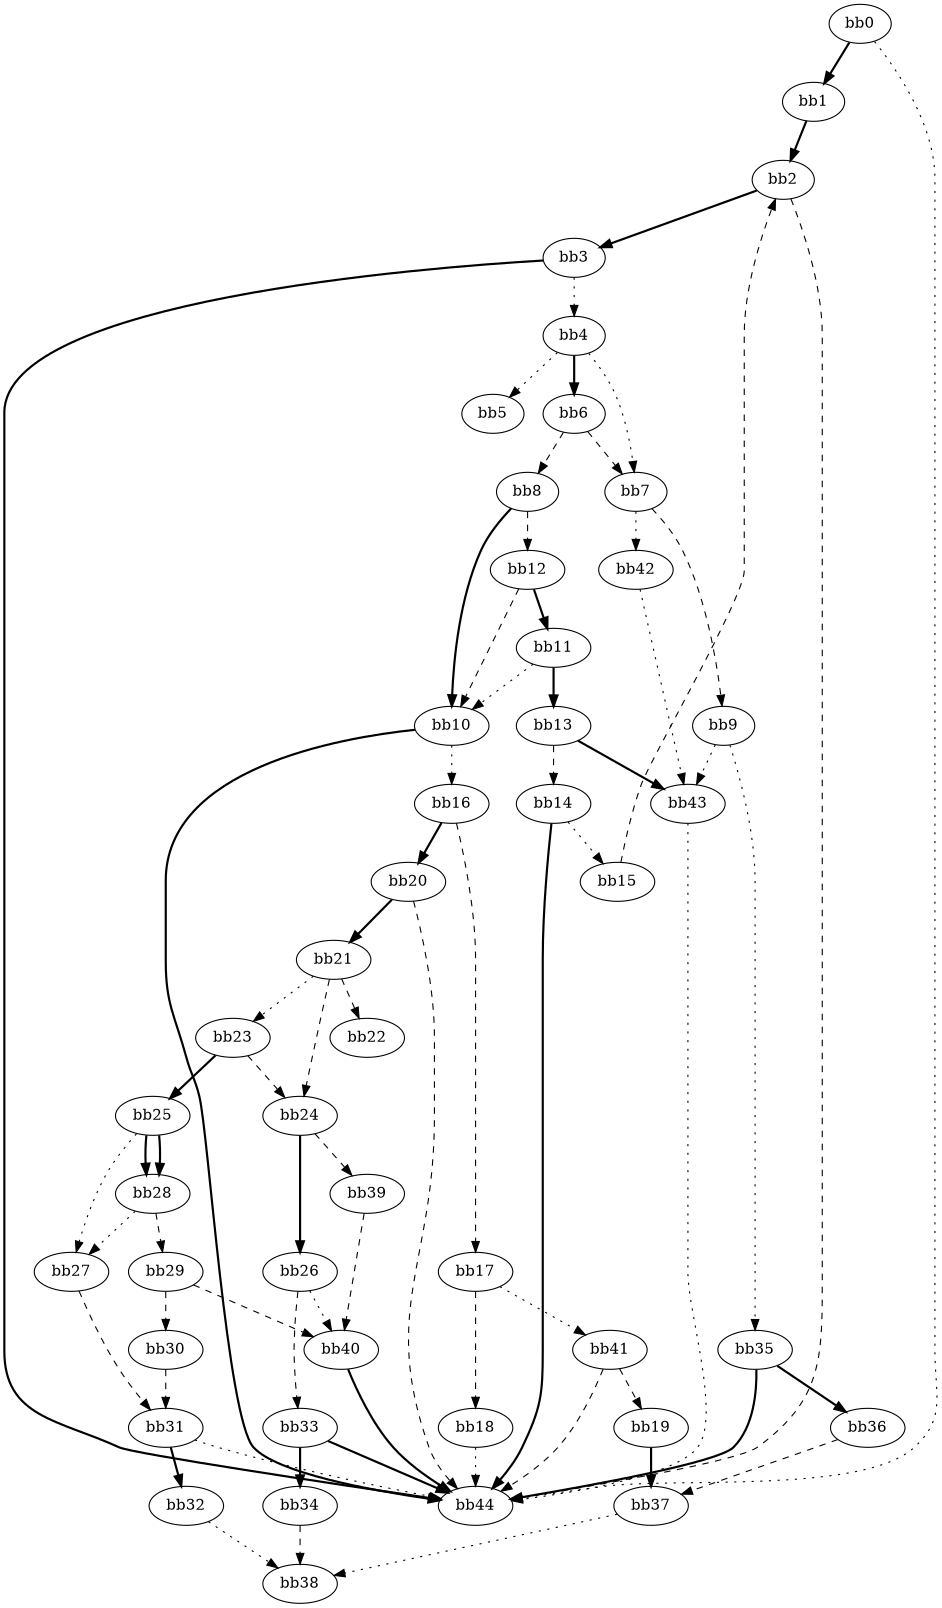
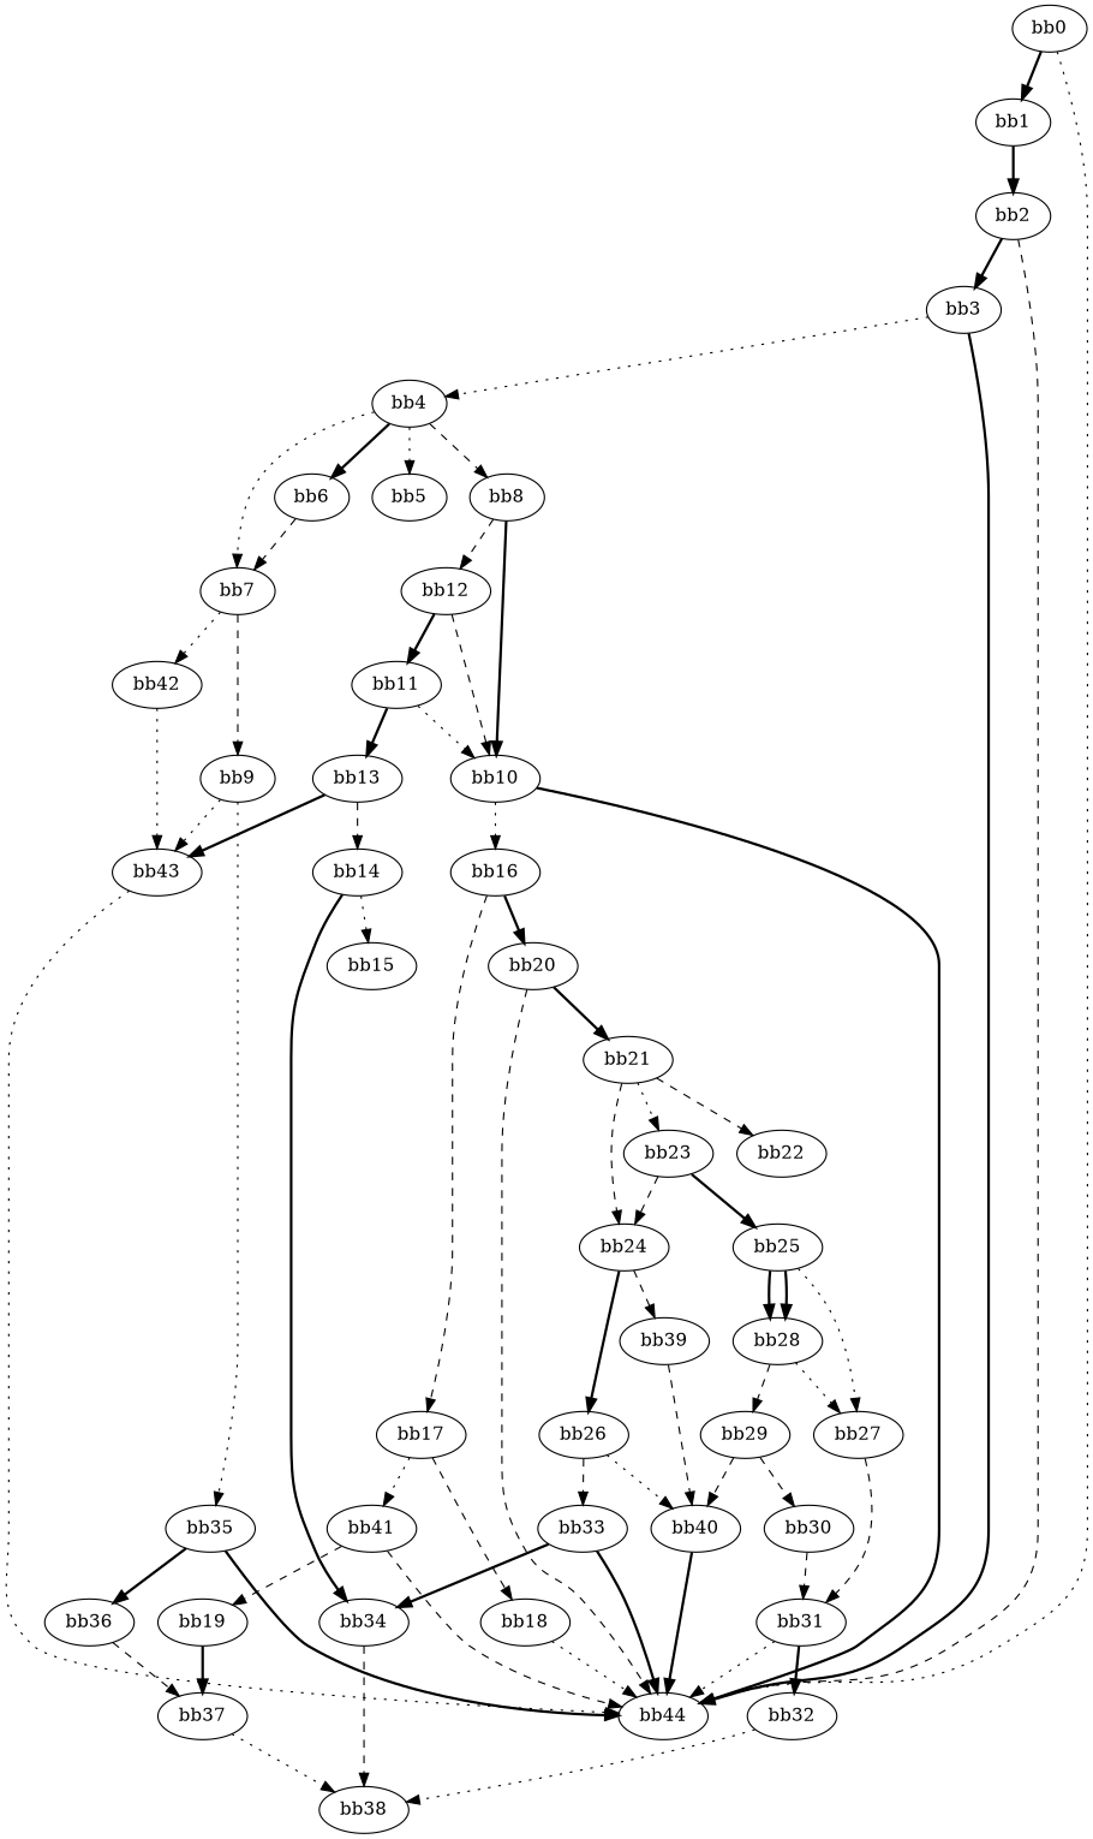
  digraph {
    edge [style=dashed]
    n1 [label="bb0\l"]
    n2 [label="bb1\l"]
    n3 [label="bb44\l"]
    n4 [label="bb2\l"]
    n5 [label="bb3\l"]
    n6 [label="bb4\l"]
    n7 [label="bb5\l"]
    n8 [label="bb6\l"]
    n9 [label="bb7\l"]
    n10 [label="bb8\l"]
    n11 [label="bb9\l"]
    n12 [label="bb42\l"]
    n13 [label="bb10\l"]
    n14 [label="bb12\l"]
    n15 [label="bb35\l"]
    n16 [label="bb43\l"]
    n17 [label="bb16\l"]
    n18 [label="bb11\l"]
    n19 [label="bb36\l"]
    n20 [label="bb17\l"]
    n21 [label="bb20\l"]
    n22 [label="bb13\l"]
    n23 [label="bb14\l"]
    n24 [label="bb15\l"]
    n25 [label="bb18\l"]
    n26 [label="bb41\l"]
    n27 [label="bb21\l"]
    n28 [label="bb19\l"]
    n29 [label="bb37\l"]
    n30 [label="bb38\l"]
    n31 [label="bb22\l"]
    n32 [label="bb23\l"]
    n33 [label="bb24\l"]
    n34 [label="bb25\l"]
    n35 [label="bb26\l"]
    n36 [label="bb39\l"]
    n37 [label="bb27\l"]
    n38 [label="bb28\l"]
    n39 [label="bb33\l"]
    n40 [label="bb40\l"]
    n41 [label="bb31\l"]
    n42 [label="bb29\l"]
    n43 [label="bb34\l"]
    n44 [label="bb32\l"]
    n45 [label="bb30\l"]
    n1 -> n2 [style=bold]
    n1 -> n3 [style=dotted]
    n2 -> n4 [style=bold]
    n4 -> n3
    n4 -> n5 [style=bold]
    n5 -> n3 [style=bold]
    n5 -> n6 [style=dotted]
    n6 -> n7 [style=dotted]
    n6 -> n8 [style=bold]
    n6 -> n9 [style=dotted]
    n8 -> n9
-   n8 -> n10
+   n6 -> n10
    n9 -> n11
    n9 -> n12 [style=dotted]
    n10 -> n13 [style=bold]
    n10 -> n14
    n11 -> n15 [style=dotted]
    n11 -> n16 [style=dotted]
    n12 -> n16 [style=dotted]
    n13 -> n3 [style=bold]
    n13 -> n17 [style=dotted]
    n14 -> n13
    n14 -> n18 [style=bold]
    n15 -> n3 [style=bold]
    n15 -> n19 [style=bold]
    n16 -> n3 [style=dotted]
    n17 -> n20
    n17 -> n21 [style=bold]
    n18 -> n13 [style=dotted]
    n18 -> n22 [style=bold]
    n19 -> n29
    n20 -> n25
    n20 -> n26 [style=dotted]
    n21 -> n3
    n21 -> n27 [style=bold]
    n22 -> n16 [style=bold]
    n22 -> n23
-   n23 -> n3 [style=bold]
+   n23 -> n43 [style=bold]
    n23 -> n24 [style=dotted]
-   n24 -> n4
    n25 -> n3 [style=dotted]
    n26 -> n3
    n26 -> n28
    n27 -> n31
    n27 -> n32 [style=dotted]
    n27 -> n33
    n28 -> n29 [style=bold]
    n29 -> n30 [style=dotted]
    n32 -> n33
    n32 -> n34 [style=bold]
    n33 -> n35 [style=bold]
    n33 -> n36
    n34 -> n37 [style=dotted]
    n34 -> n38 [style=bold]
    n34 -> n38 [style=bold]
    n35 -> n39
    n35 -> n40 [style=dotted]
    n36 -> n40
    n37 -> n41
    n38 -> n37 [style=dotted]
    n38 -> n42
    n39 -> n3 [style=bold]
    n39 -> n43 [style=bold]
    n40 -> n3 [style=bold]
    n41 -> n3 [style=dotted]
    n41 -> n44 [style=bold]
    n42 -> n40
    n42 -> n45
    n43 -> n30
    n44 -> n30 [style=dotted]
    n45 -> n41
  }
